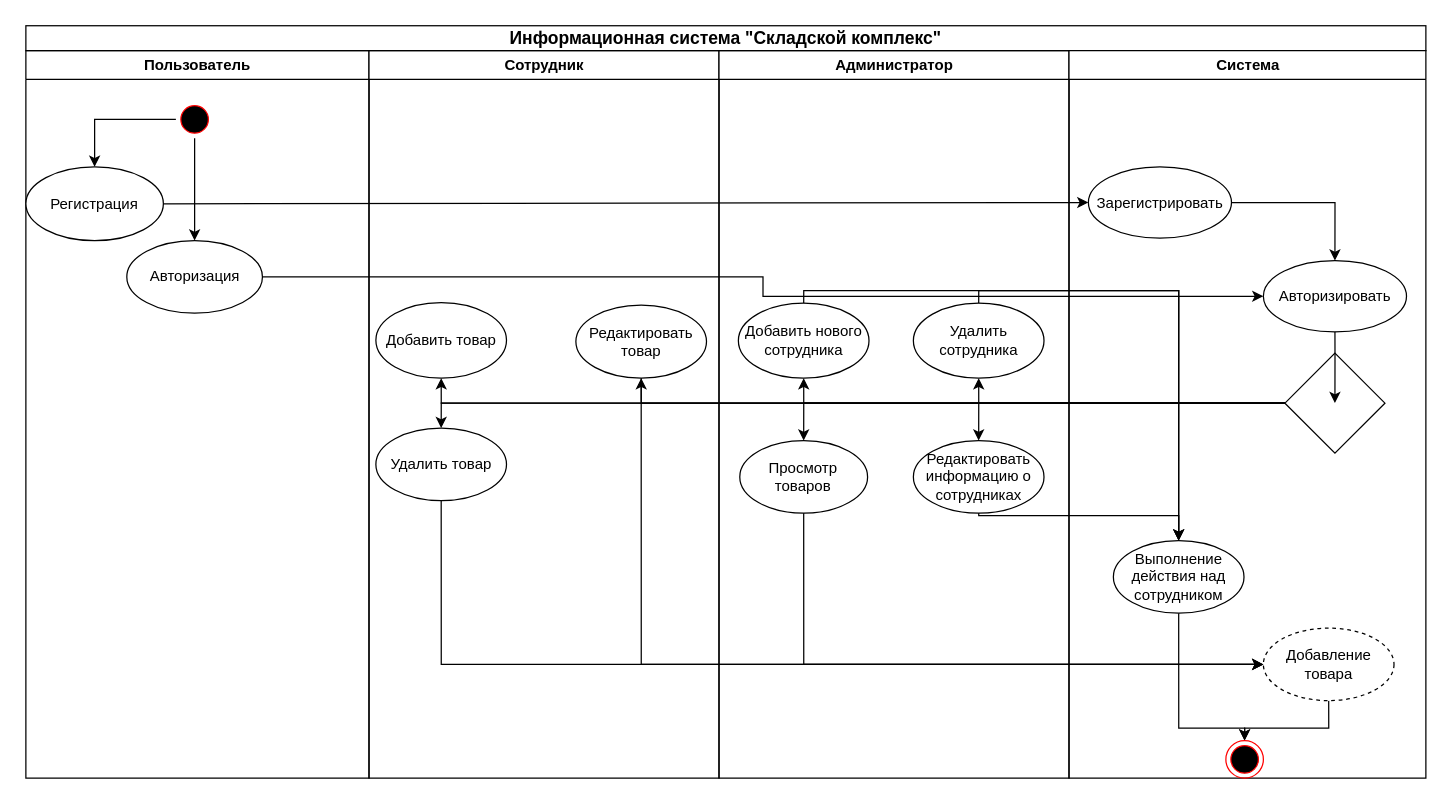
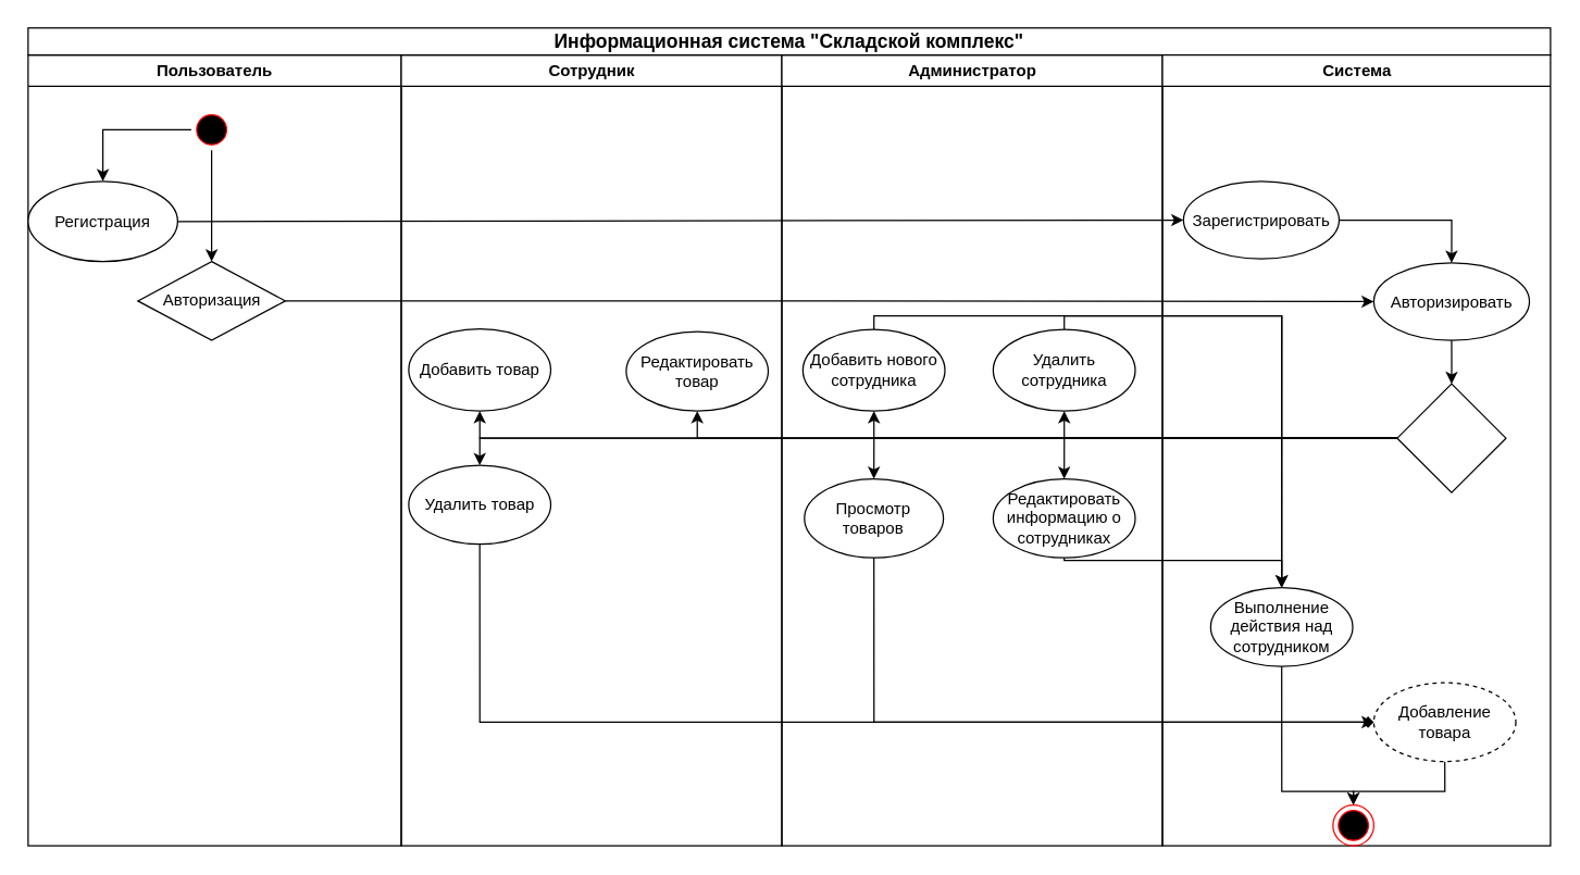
  <mxCell id="0" />
  <mxCell id="1" parent="0" />
  <mxCell id="2" value="Пользователь" style="swimlane;whiteSpace=wrap;startSize=23;" parent="1" vertex="1"><mxGeometry x="20" y="40" width="274.5" height="582" as="geometry" /></mxCell>
  <mxCell id="3" style="edgeStyle=orthogonalEdgeStyle;rounded=0;orthogonalLoop=1;jettySize=auto;html=1;exitX=0.5;exitY=1;exitDx=0;exitDy=0;entryX=0.5;entryY=0;entryDx=0;entryDy=0;" edge="1" parent="2" source="5" target="6"><mxGeometry relative="1" as="geometry" /></mxCell>
  <mxCell id="4" style="edgeStyle=orthogonalEdgeStyle;rounded=0;orthogonalLoop=1;jettySize=auto;html=1;exitX=0;exitY=0.5;exitDx=0;exitDy=0;entryX=0.5;entryY=0;entryDx=0;entryDy=0;" edge="1" parent="2" source="5" target="7"><mxGeometry relative="1" as="geometry"><mxPoint x="50" y="55.118" as="targetPoint" /></mxGeometry></mxCell>
  <mxCell id="5" value="" style="ellipse;shape=startState;fillColor=#000000;strokeColor=#ff0000;" parent="2" vertex="1"><mxGeometry x="120" y="40" width="30" height="30" as="geometry" /></mxCell>
- <mxCell id="6" value="Авторизация" style="ellipse;whiteSpace=wrap;html=1;" vertex="1" parent="2"><mxGeometry x="80.75" y="152" width="108.5" height="58" as="geometry" /></mxCell>
+ <mxCell id="6" value="Авторизация" style="rhombus;whiteSpace=wrap;html=1;" vertex="1" parent="2"><mxGeometry x="80.75" y="152" width="108.5" height="58" as="geometry" /></mxCell>
  <mxCell id="7" value="Регистрация" style="ellipse;whiteSpace=wrap;html=1;shadow=0;" vertex="1" parent="2"><mxGeometry y="93" width="110" height="59" as="geometry" /></mxCell>
  <mxCell id="8" value="Сотрудник" style="swimlane;whiteSpace=wrap" parent="1" vertex="1"><mxGeometry x="294.5" y="40" width="280" height="582" as="geometry" /></mxCell>
  <mxCell id="9" value="Добавить товар" style="ellipse;whiteSpace=wrap;html=1;" vertex="1" parent="8"><mxGeometry x="5.5" y="201.5" width="104.5" height="60.5" as="geometry" /></mxCell>
  <mxCell id="10" value="Редактировать товар" style="ellipse;whiteSpace=wrap;html=1;" vertex="1" parent="8"><mxGeometry x="165.5" y="203.5" width="104.5" height="58.5" as="geometry" /></mxCell>
  <mxCell id="11" value="Удалить товар" style="ellipse;whiteSpace=wrap;html=1;" vertex="1" parent="8"><mxGeometry x="5.5" y="302" width="104.5" height="58" as="geometry" /></mxCell>
  <mxCell id="12" value="Администратор" style="swimlane;whiteSpace=wrap" parent="1" vertex="1"><mxGeometry x="574.5" y="40" width="280" height="582" as="geometry" /></mxCell>
  <mxCell id="13" value="Добавить нового сотрудника" style="ellipse;whiteSpace=wrap;html=1;" vertex="1" parent="12"><mxGeometry x="15.5" y="202" width="104.5" height="60" as="geometry" /></mxCell>
  <mxCell id="14" value="Редактировать информацию о сотрудниках" style="ellipse;whiteSpace=wrap;html=1;" vertex="1" parent="12"><mxGeometry x="155.5" y="312" width="104.5" height="58" as="geometry" /></mxCell>
  <mxCell id="15" value="Удалить сотрудника" style="ellipse;whiteSpace=wrap;html=1;" vertex="1" parent="12"><mxGeometry x="155.5" y="202" width="104.5" height="60" as="geometry" /></mxCell>
  <mxCell id="16" value="Просмотр товаров" style="ellipse;whiteSpace=wrap;html=1;" vertex="1" parent="12"><mxGeometry x="16.63" y="312" width="102.25" height="58" as="geometry" /></mxCell>
  <mxCell id="17" value="&lt;font style=&quot;font-size: 14px;&quot;&gt;&lt;b&gt;Информационная система &quot;Складской комплекс&quot;&lt;/b&gt;&lt;/font&gt;" style="rounded=0;whiteSpace=wrap;html=1;" vertex="1" parent="1"><mxGeometry x="20" y="20.09" width="1120" height="19.91" as="geometry" /></mxCell>
  <mxCell id="18" value="Система" style="swimlane;whiteSpace=wrap" vertex="1" parent="1"><mxGeometry x="854.5" y="40" width="285.5" height="582" as="geometry" /></mxCell>
  <mxCell id="19" style="edgeStyle=orthogonalEdgeStyle;rounded=0;orthogonalLoop=1;jettySize=auto;html=1;exitX=1;exitY=0.5;exitDx=0;exitDy=0;entryX=0.5;entryY=0;entryDx=0;entryDy=0;" edge="1" parent="18" source="20" target="21"><mxGeometry relative="1" as="geometry" /></mxCell>
  <mxCell id="20" value="Зарегистрировать" style="ellipse;whiteSpace=wrap;html=1;" vertex="1" parent="18"><mxGeometry x="15.5" y="93" width="114.5" height="57" as="geometry" /></mxCell>
- <mxCell id="21" value="Авторизировать" style="ellipse;whiteSpace=wrap;html=1;" vertex="1" parent="18"><mxGeometry x="155.5" y="168" width="114.5" height="57" as="geometry" /></mxCell>
+ <mxCell id="21" value="Авторизировать" style="ellipse;whiteSpace=wrap;html=1;" vertex="1" parent="18"><mxGeometry x="155.5" y="153" width="114.5" height="57" as="geometry" /></mxCell>
  <mxCell id="22" value="" style="rhombus;whiteSpace=wrap;html=1;" vertex="1" parent="18"><mxGeometry x="172.746" y="242" width="80" height="80" as="geometry" /></mxCell>
  <mxCell id="23" style="edgeStyle=orthogonalEdgeStyle;rounded=0;orthogonalLoop=1;jettySize=auto;html=1;exitX=0.5;exitY=1;exitDx=0;exitDy=0;" edge="1" parent="18" source="21" target="22"><mxGeometry relative="1" as="geometry"><mxPoint x="212.206" y="262" as="targetPoint" /></mxGeometry></mxCell>
  <mxCell id="24" style="edgeStyle=orthogonalEdgeStyle;rounded=0;orthogonalLoop=1;jettySize=auto;html=1;exitX=0.5;exitY=1;exitDx=0;exitDy=0;entryX=0.5;entryY=0;entryDx=0;entryDy=0;" edge="1" parent="18" source="25" target="28"><mxGeometry relative="1" as="geometry"><Array as="points"><mxPoint x="88" y="542" /><mxPoint x="140" y="542" /></Array></mxGeometry></mxCell>
  <mxCell id="25" value="Выполнение действия над сотрудником" style="ellipse;whiteSpace=wrap;html=1;" vertex="1" parent="18"><mxGeometry x="35.5" y="392" width="104.5" height="58" as="geometry" /></mxCell>
  <mxCell id="26" style="edgeStyle=orthogonalEdgeStyle;rounded=0;orthogonalLoop=1;jettySize=auto;html=1;exitX=0.5;exitY=1;exitDx=0;exitDy=0;entryX=0.5;entryY=0;entryDx=0;entryDy=0;" edge="1" parent="18" source="27" target="28"><mxGeometry relative="1" as="geometry"><Array as="points"><mxPoint x="208" y="542" /><mxPoint x="140" y="542" /></Array></mxGeometry></mxCell>
  <mxCell id="27" value="Добавление товара" style="ellipse;whiteSpace=wrap;html=1;dashed=1;" vertex="1" parent="18"><mxGeometry x="155.5" y="462" width="104.5" height="58" as="geometry" /></mxCell>
  <mxCell id="28" value="" style="ellipse;html=1;shape=endState;fillColor=#000000;strokeColor=#ff0000;" vertex="1" parent="18"><mxGeometry x="125.5" y="552" width="30" height="30" as="geometry" /></mxCell>
  <mxCell id="29" value="" style="endArrow=classic;html=1;rounded=0;exitX=1;exitY=0.5;exitDx=0;exitDy=0;entryX=0;entryY=0.5;entryDx=0;entryDy=0;" edge="1" parent="1" source="7" target="20"><mxGeometry width="50" height="50" relative="1" as="geometry"><mxPoint x="460" y="312" as="sourcePoint" /><mxPoint x="510" y="262" as="targetPoint" /></mxGeometry></mxCell>
  <mxCell id="30" style="edgeStyle=orthogonalEdgeStyle;rounded=0;orthogonalLoop=1;jettySize=auto;html=1;exitX=1;exitY=0.5;exitDx=0;exitDy=0;entryX=0;entryY=0.5;entryDx=0;entryDy=0;" edge="1" parent="1" source="6" target="21"><mxGeometry relative="1" as="geometry" /></mxCell>
  <mxCell id="31" style="edgeStyle=orthogonalEdgeStyle;rounded=0;orthogonalLoop=1;jettySize=auto;html=1;exitX=0;exitY=0.5;exitDx=0;exitDy=0;entryX=0.5;entryY=1;entryDx=0;entryDy=0;" edge="1" parent="1" source="22" target="15"><mxGeometry relative="1" as="geometry" /></mxCell>
  <mxCell id="32" style="edgeStyle=orthogonalEdgeStyle;rounded=0;orthogonalLoop=1;jettySize=auto;html=1;exitX=0;exitY=0.5;exitDx=0;exitDy=0;entryX=0.5;entryY=0;entryDx=0;entryDy=0;" edge="1" parent="1" source="22" target="16"><mxGeometry relative="1" as="geometry" /></mxCell>
  <mxCell id="33" style="edgeStyle=orthogonalEdgeStyle;rounded=0;orthogonalLoop=1;jettySize=auto;html=1;exitX=0;exitY=0.5;exitDx=0;exitDy=0;entryX=0.5;entryY=1;entryDx=0;entryDy=0;" edge="1" parent="1" source="22" target="13"><mxGeometry relative="1" as="geometry" /></mxCell>
  <mxCell id="34" style="edgeStyle=orthogonalEdgeStyle;rounded=0;orthogonalLoop=1;jettySize=auto;html=1;exitX=0;exitY=0.5;exitDx=0;exitDy=0;entryX=0.5;entryY=0;entryDx=0;entryDy=0;" edge="1" parent="1" source="22" target="14"><mxGeometry relative="1" as="geometry" /></mxCell>
  <mxCell id="35" style="edgeStyle=orthogonalEdgeStyle;rounded=0;orthogonalLoop=1;jettySize=auto;html=1;exitX=0;exitY=0.5;exitDx=0;exitDy=0;entryX=0.5;entryY=1;entryDx=0;entryDy=0;" edge="1" parent="1" source="22" target="10"><mxGeometry relative="1" as="geometry" /></mxCell>
  <mxCell id="36" style="edgeStyle=orthogonalEdgeStyle;rounded=0;orthogonalLoop=1;jettySize=auto;html=1;exitX=0;exitY=0.5;exitDx=0;exitDy=0;entryX=0.5;entryY=0;entryDx=0;entryDy=0;" edge="1" parent="1" source="22" target="11"><mxGeometry relative="1" as="geometry" /></mxCell>
  <mxCell id="37" style="edgeStyle=orthogonalEdgeStyle;rounded=0;orthogonalLoop=1;jettySize=auto;html=1;exitX=0;exitY=0.5;exitDx=0;exitDy=0;entryX=0.5;entryY=1;entryDx=0;entryDy=0;" edge="1" parent="1" source="22" target="9"><mxGeometry relative="1" as="geometry" /></mxCell>
  <mxCell id="38" style="edgeStyle=orthogonalEdgeStyle;rounded=0;orthogonalLoop=1;jettySize=auto;html=1;exitX=0.5;exitY=1;exitDx=0;exitDy=0;entryX=0.5;entryY=0;entryDx=0;entryDy=0;" edge="1" parent="1" source="14" target="25"><mxGeometry relative="1" as="geometry"><Array as="points"><mxPoint x="782" y="412" /><mxPoint x="942" y="412" /></Array></mxGeometry></mxCell>
  <mxCell id="39" style="edgeStyle=orthogonalEdgeStyle;rounded=0;orthogonalLoop=1;jettySize=auto;html=1;exitX=0.5;exitY=0;exitDx=0;exitDy=0;entryX=0.5;entryY=0;entryDx=0;entryDy=0;" edge="1" parent="1" source="13" target="25"><mxGeometry relative="1" as="geometry"><Array as="points"><mxPoint x="642" y="232" /><mxPoint x="942" y="232" /></Array></mxGeometry></mxCell>
  <mxCell id="40" style="edgeStyle=orthogonalEdgeStyle;rounded=0;orthogonalLoop=1;jettySize=auto;html=1;exitX=0.5;exitY=0;exitDx=0;exitDy=0;entryX=0.5;entryY=0;entryDx=0;entryDy=0;" edge="1" parent="1" source="15" target="25"><mxGeometry relative="1" as="geometry"><Array as="points"><mxPoint x="782" y="232" /><mxPoint x="942" y="232" /></Array></mxGeometry></mxCell>
- <mxCell id="41" style="edgeStyle=orthogonalEdgeStyle;rounded=0;orthogonalLoop=1;jettySize=auto;html=1;exitX=0.5;exitY=1;exitDx=0;exitDy=0;entryX=0;entryY=0.5;entryDx=0;entryDy=0;" edge="1" parent="1" source="11" target="27"><mxGeometry relative="1" as="geometry" /></mxCell>
- <mxCell id="42" style="edgeStyle=orthogonalEdgeStyle;rounded=0;orthogonalLoop=1;jettySize=auto;html=1;exitX=0.5;exitY=1;exitDx=0;exitDy=0;entryX=0;entryY=0.5;entryDx=0;entryDy=0;" edge="1" parent="1" source="10" target="27"><mxGeometry relative="1" as="geometry"><mxPoint x="970" y="542" as="targetPoint" /></mxGeometry></mxCell>
+ <mxCell id="41" style="edgeStyle=orthogonalEdgeStyle;rounded=0;orthogonalLoop=1;jettySize=auto;html=1;exitX=0.5;exitY=1;exitDx=0;exitDy=0;entryX=0;entryY=0.5;entryDx=0;entryDy=0;endArrow=diamond;" edge="1" parent="1" source="11" target="27"><mxGeometry relative="1" as="geometry" /></mxCell>
  <mxCell id="43" style="edgeStyle=orthogonalEdgeStyle;rounded=0;orthogonalLoop=1;jettySize=auto;html=1;exitX=0.5;exitY=1;exitDx=0;exitDy=0;entryX=0;entryY=0.5;entryDx=0;entryDy=0;" edge="1" parent="1" source="16" target="27"><mxGeometry relative="1" as="geometry" /></mxCell>
